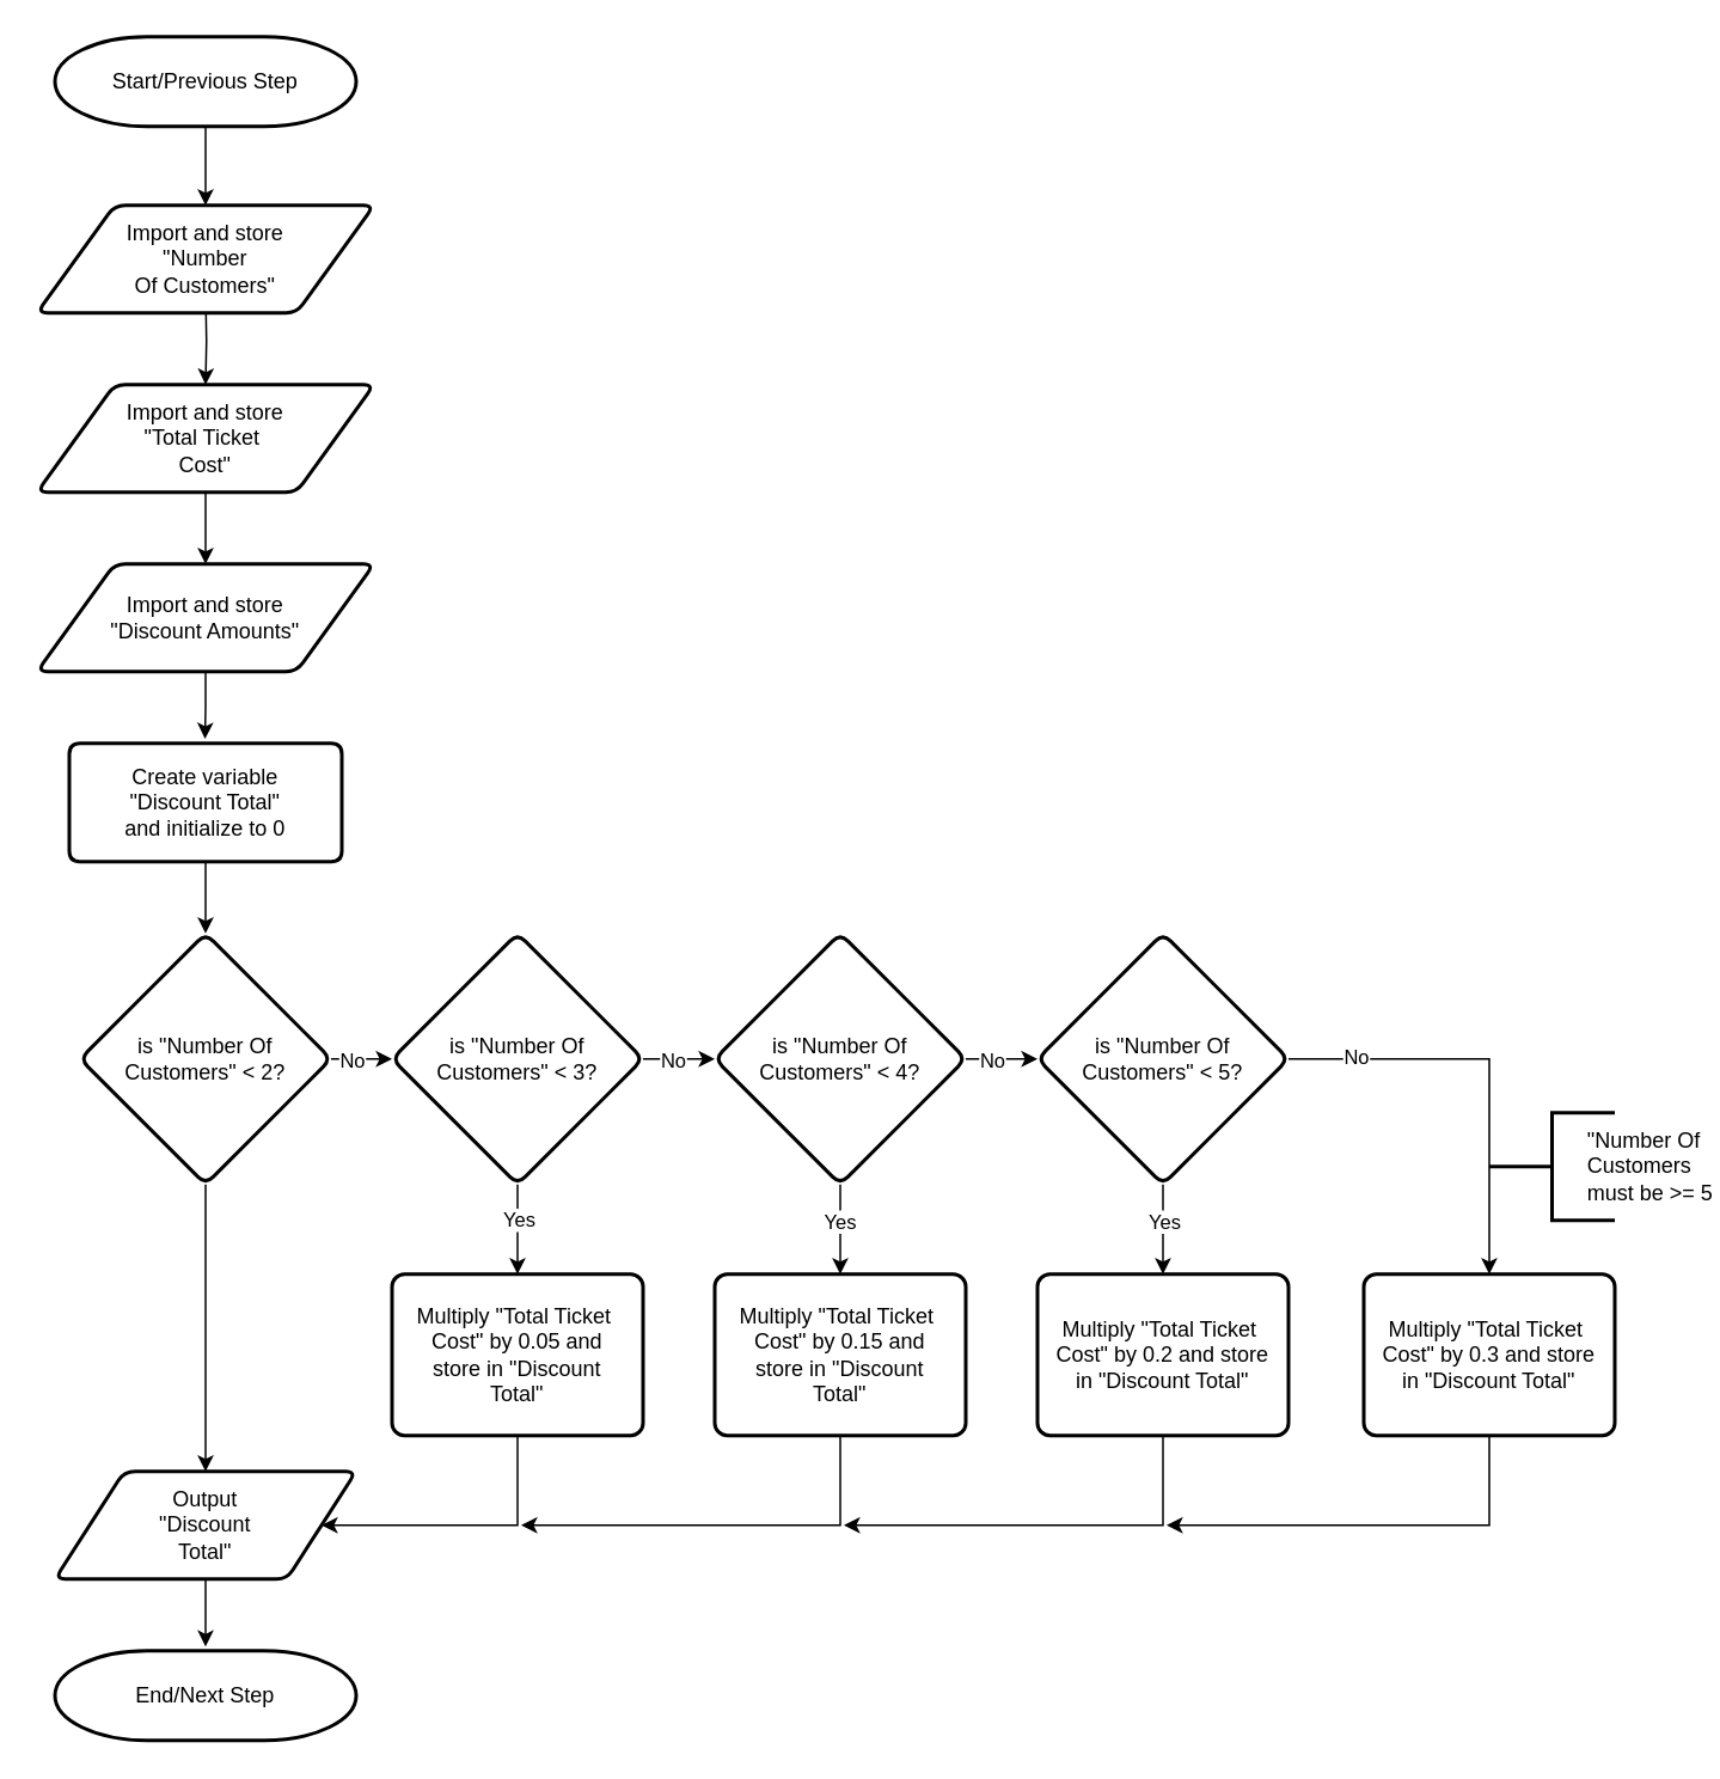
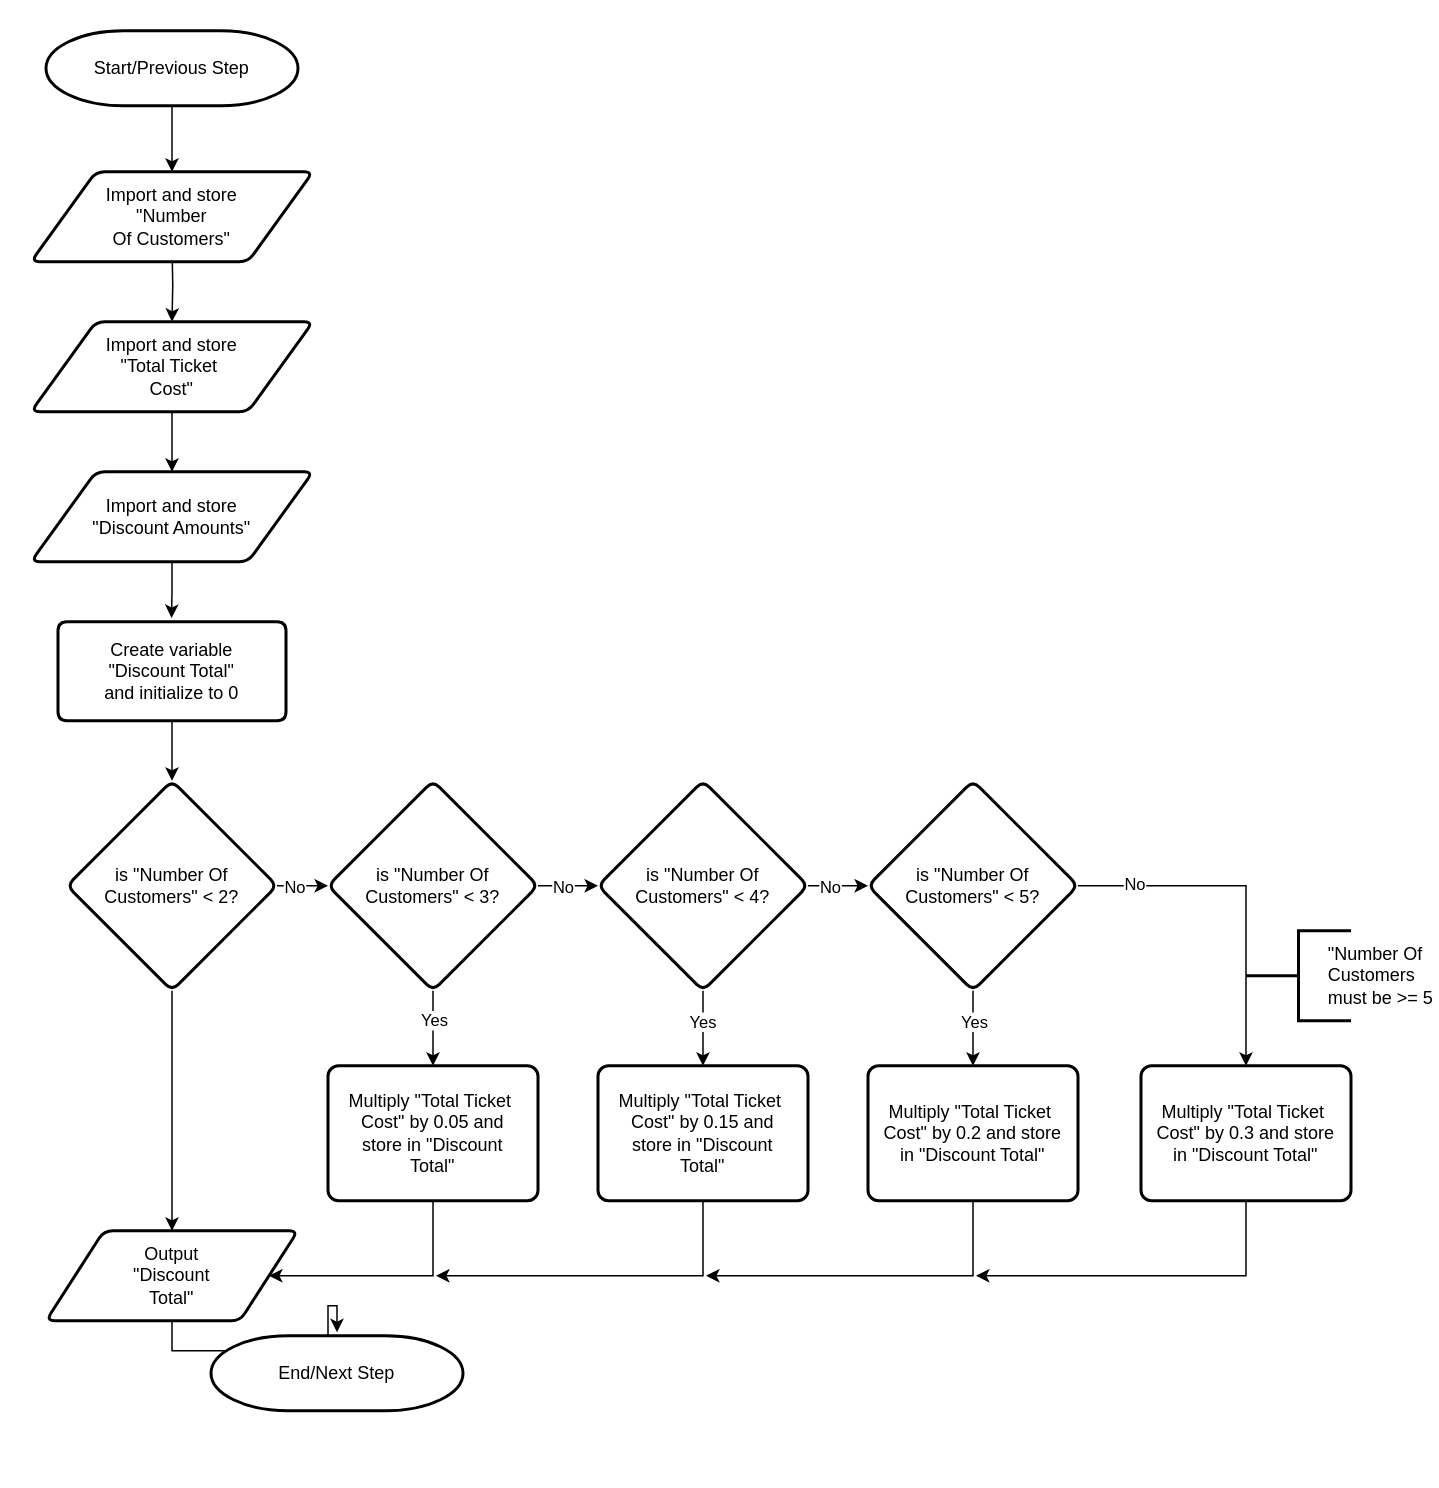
  <mxCell id="0" />
  <mxCell id="1" parent="0" />
  <mxCell id="2" value="Start/Previous Step" style="strokeWidth=2;html=1;shape=mxgraph.flowchart.terminator;whiteSpace=wrap;spacing=20;spacingTop=5;spacingBottom=5;spacingLeft=5;spacingRight=5;" parent="1" vertex="1"><mxGeometry x="30" y="20" width="168" height="50" as="geometry" /></mxCell>
  <mxCell id="3" value="" style="endArrow=classic;html=1;rounded=0;exitX=0.5;exitY=1;exitDx=0;exitDy=0;exitPerimeter=0;entryX=0.5;entryY=0;entryDx=0;entryDy=0;" parent="1" source="2" target="5" edge="1"><mxGeometry width="50" height="50" relative="1" as="geometry"><mxPoint x="90" y="184" as="sourcePoint" /><mxPoint x="114" y="64" as="targetPoint" /></mxGeometry></mxCell>
  <mxCell id="4" style="edgeStyle=orthogonalEdgeStyle;rounded=0;orthogonalLoop=1;jettySize=auto;html=1;entryX=0.5;entryY=0;entryDx=0;entryDy=0;spacing=12;spacingTop=5;spacingBottom=5;spacingLeft=5;spacingRight=5;" parent="1" target="7" edge="1"><mxGeometry relative="1" as="geometry"><mxPoint x="114.112" y="202.3" as="targetPoint" /><mxPoint x="114.034" y="164" as="sourcePoint" /></mxGeometry></mxCell>
  <mxCell id="5" value="Import and store &quot;Number Of&amp;nbsp;Customers&quot;" style="shape=parallelogram;html=1;strokeWidth=2;perimeter=parallelogramPerimeter;whiteSpace=wrap;rounded=1;arcSize=12;size=0.23;spacingLeft=30;spacingRight=30;spacing=20;" parent="1" vertex="1"><mxGeometry x="20" y="114" width="188" height="60" as="geometry" /></mxCell>
  <mxCell id="6" value="" style="edgeStyle=orthogonalEdgeStyle;rounded=0;orthogonalLoop=1;jettySize=auto;html=1;spacing=12;spacingTop=5;spacingBottom=5;spacingLeft=5;spacingRight=5;entryX=0.5;entryY=0;entryDx=0;entryDy=0;" parent="1" source="7" target="34" edge="1"><mxGeometry relative="1" as="geometry"><mxPoint x="114" y="314" as="targetPoint" /></mxGeometry></mxCell>
  <mxCell id="7" value="Import and store &quot;Total Ticket&amp;nbsp; Cost&quot;" style="shape=parallelogram;html=1;strokeWidth=2;perimeter=parallelogramPerimeter;whiteSpace=wrap;rounded=1;arcSize=12;size=0.23;spacing=20;spacingTop=20;spacingBottom=20;spacingLeft=30;spacingRight=30;" parent="1" vertex="1"><mxGeometry x="20" y="214" width="188" height="60" as="geometry" /></mxCell>
  <mxCell id="8" style="edgeStyle=orthogonalEdgeStyle;rounded=0;orthogonalLoop=1;jettySize=auto;html=1;entryX=0;entryY=0.5;entryDx=0;entryDy=0;spacing=12;spacingTop=5;spacingBottom=5;spacingLeft=5;spacingRight=5;" parent="1" source="10" target="25" edge="1"><mxGeometry relative="1" as="geometry"><mxPoint x="250" y="590" as="targetPoint" /></mxGeometry></mxCell>
  <mxCell id="9" value="No" style="edgeLabel;html=1;align=center;verticalAlign=middle;resizable=0;points=[];spacing=12;spacingTop=5;spacingBottom=5;spacingLeft=5;spacingRight=5;" parent="8" vertex="1" connectable="0"><mxGeometry x="0.068" relative="1" as="geometry"><mxPoint x="-4" as="offset" /></mxGeometry></mxCell>
  <mxCell id="10" value="&lt;p style=&quot;line-height: 120%;&quot;&gt;&lt;br&gt;is &quot;Number Of Customers&quot; &amp;lt; 2?&lt;br&gt;&amp;nbsp;&lt;/p&gt;" style="rhombus;whiteSpace=wrap;html=1;strokeWidth=2;rounded=1;arcSize=12;verticalAlign=middle;horizontal=1;spacing=20;spacingBottom=5;spacingTop=5;spacingLeft=5;spacingRight=5;" parent="1" vertex="1"><mxGeometry x="44" y="520" width="140" height="140" as="geometry" /></mxCell>
  <mxCell id="11" style="edgeStyle=orthogonalEdgeStyle;rounded=0;orthogonalLoop=1;jettySize=auto;html=1;entryX=0;entryY=0.5;entryDx=0;entryDy=0;spacing=12;spacingTop=5;spacingBottom=5;spacingLeft=5;spacingRight=5;" parent="1" source="15" target="20" edge="1"><mxGeometry relative="1" as="geometry"><mxPoint x="634" y="590" as="targetPoint" /></mxGeometry></mxCell>
  <mxCell id="12" value="No" style="edgeLabel;html=1;align=center;verticalAlign=middle;resizable=0;points=[];spacing=12;spacingTop=5;spacingBottom=5;spacingLeft=5;spacingRight=5;" parent="11" vertex="1" connectable="0"><mxGeometry x="0.068" relative="1" as="geometry"><mxPoint x="-7" as="offset" /></mxGeometry></mxCell>
  <mxCell id="13" value="" style="edgeStyle=orthogonalEdgeStyle;rounded=0;orthogonalLoop=1;jettySize=auto;html=1;" edge="1" parent="1" source="15" target="32"><mxGeometry relative="1" as="geometry" /></mxCell>
  <mxCell id="14" value="Yes" style="edgeLabel;html=1;align=center;verticalAlign=middle;resizable=0;points=[];" vertex="1" connectable="0" parent="13"><mxGeometry x="-0.193" y="-1" relative="1" as="geometry"><mxPoint as="offset" /></mxGeometry></mxCell>
  <mxCell id="15" value="&lt;p style=&quot;line-height: 120%;&quot;&gt;&lt;br&gt;is &quot;Number Of Customers&quot; &amp;lt; 4?&lt;br&gt;&amp;nbsp;&lt;/p&gt;" style="rhombus;whiteSpace=wrap;html=1;strokeWidth=2;rounded=1;arcSize=12;verticalAlign=middle;horizontal=1;spacing=20;spacingBottom=5;spacingTop=5;spacingLeft=5;spacingRight=5;" parent="1" vertex="1"><mxGeometry x="398" y="520" width="140" height="140" as="geometry" /></mxCell>
  <mxCell id="16" value="" style="edgeStyle=orthogonalEdgeStyle;rounded=0;orthogonalLoop=1;jettySize=auto;html=1;" edge="1" parent="1" source="20" target="40"><mxGeometry relative="1" as="geometry" /></mxCell>
  <mxCell id="17" value="Yes" style="edgeLabel;html=1;align=center;verticalAlign=middle;resizable=0;points=[];" vertex="1" connectable="0" parent="16"><mxGeometry x="-0.193" relative="1" as="geometry"><mxPoint as="offset" /></mxGeometry></mxCell>
  <mxCell id="18" style="edgeStyle=orthogonalEdgeStyle;rounded=0;orthogonalLoop=1;jettySize=auto;html=1;entryX=0.5;entryY=0;entryDx=0;entryDy=0;" edge="1" parent="1" source="20" target="42"><mxGeometry relative="1" as="geometry" /></mxCell>
  <mxCell id="19" value="No" style="edgeLabel;html=1;align=center;verticalAlign=middle;resizable=0;points=[];" vertex="1" connectable="0" parent="18"><mxGeometry x="-0.682" y="2" relative="1" as="geometry"><mxPoint as="offset" /></mxGeometry></mxCell>
  <mxCell id="20" value="&lt;p style=&quot;line-height: 120%;&quot;&gt;&lt;br&gt;is &quot;Number Of Customers&quot; &amp;lt; 5?&lt;br&gt;&amp;nbsp;&lt;/p&gt;" style="rhombus;whiteSpace=wrap;html=1;strokeWidth=2;rounded=1;arcSize=12;verticalAlign=middle;horizontal=1;spacing=20;spacingBottom=5;spacingTop=5;spacingLeft=5;spacingRight=5;" parent="1" vertex="1"><mxGeometry x="578" y="520" width="140" height="140" as="geometry" /></mxCell>
  <mxCell id="21" style="edgeStyle=orthogonalEdgeStyle;rounded=0;orthogonalLoop=1;jettySize=auto;html=1;entryX=0;entryY=0.5;entryDx=0;entryDy=0;spacing=12;spacingTop=5;spacingBottom=5;spacingLeft=5;spacingRight=5;" parent="1" source="25" target="15" edge="1"><mxGeometry relative="1" as="geometry"><mxPoint x="444" y="590" as="targetPoint" /></mxGeometry></mxCell>
  <mxCell id="22" value="No" style="edgeLabel;html=1;align=center;verticalAlign=middle;resizable=0;points=[];spacing=12;spacingTop=5;spacingBottom=5;spacingLeft=5;spacingRight=5;" parent="21" vertex="1" connectable="0"><mxGeometry x="0.068" relative="1" as="geometry"><mxPoint x="-5" as="offset" /></mxGeometry></mxCell>
  <mxCell id="23" value="" style="edgeStyle=orthogonalEdgeStyle;rounded=0;orthogonalLoop=1;jettySize=auto;html=1;" edge="1" parent="1" source="25" target="38"><mxGeometry relative="1" as="geometry" /></mxCell>
  <mxCell id="24" value="Yes" style="edgeLabel;html=1;align=center;verticalAlign=middle;resizable=0;points=[];" vertex="1" connectable="0" parent="23"><mxGeometry x="-0.249" relative="1" as="geometry"><mxPoint as="offset" /></mxGeometry></mxCell>
  <mxCell id="25" value="&lt;p style=&quot;line-height: 120%;&quot;&gt;&lt;br&gt;is &quot;Number Of Customers&quot;&amp;nbsp;&amp;lt; 3?&lt;br&gt;&amp;nbsp;&lt;/p&gt;" style="rhombus;whiteSpace=wrap;html=1;strokeWidth=2;rounded=1;arcSize=12;verticalAlign=middle;horizontal=1;spacing=20;spacingBottom=5;spacingTop=5;spacingLeft=5;spacingRight=5;" parent="1" vertex="1"><mxGeometry x="218" y="520" width="140" height="140" as="geometry" /></mxCell>
  <mxCell id="26" style="edgeStyle=orthogonalEdgeStyle;rounded=0;orthogonalLoop=1;jettySize=auto;html=1;entryX=0.5;entryY=0;entryDx=0;entryDy=0;spacing=12;spacingTop=5;spacingBottom=5;spacingLeft=5;spacingRight=5;" parent="1" source="27" target="10" edge="1"><mxGeometry relative="1" as="geometry" /></mxCell>
  <mxCell id="27" value="Create variable &quot;Discount Total&quot; and&amp;nbsp;initialize to 0" style="shape=parallelogram;html=1;strokeWidth=2;perimeter=parallelogramPerimeter;whiteSpace=wrap;rounded=1;arcSize=12;size=0;spacing=20;spacingTop=0;spacingBottom=0;spacingLeft=0;spacingRight=0;" parent="1" vertex="1"><mxGeometry x="38" y="414" width="152" height="66" as="geometry" /></mxCell>
  <mxCell id="28" style="edgeStyle=orthogonalEdgeStyle;rounded=0;orthogonalLoop=1;jettySize=auto;html=1;entryX=0.5;entryY=-0.047;entryDx=0;entryDy=0;entryPerimeter=0;" parent="1" source="29" target="36" edge="1"><mxGeometry relative="1" as="geometry"><mxPoint x="114" y="920" as="targetPoint" /></mxGeometry></mxCell>
  <mxCell id="29" value="Output &quot;Discount Total&quot;" style="shape=parallelogram;html=1;strokeWidth=2;perimeter=parallelogramPerimeter;whiteSpace=wrap;rounded=1;arcSize=12;size=0.23;spacing=20;spacingTop=20;spacingBottom=20;spacingLeft=30;spacingRight=30;" parent="1" vertex="1"><mxGeometry x="30" y="820" width="168" height="60" as="geometry" /></mxCell>
  <mxCell id="30" style="edgeStyle=orthogonalEdgeStyle;rounded=0;orthogonalLoop=1;jettySize=auto;html=1;entryX=1;entryY=0.5;entryDx=0;entryDy=0;exitX=0.5;exitY=1;exitDx=0;exitDy=0;" parent="1" target="29" edge="1" source="38"><mxGeometry relative="1" as="geometry"><mxPoint x="488.417" y="790" as="sourcePoint" /><Array as="points"><mxPoint x="288" y="850" /></Array></mxGeometry></mxCell>
  <mxCell id="31" style="edgeStyle=orthogonalEdgeStyle;rounded=0;orthogonalLoop=1;jettySize=auto;html=1;" edge="1" parent="1" source="32"><mxGeometry relative="1" as="geometry"><mxPoint x="290" y="850" as="targetPoint" /><Array as="points"><mxPoint x="468" y="850" /><mxPoint x="290" y="850" /></Array></mxGeometry></mxCell>
  <mxCell id="32" value="Multiply &quot;Total Ticket&amp;nbsp; Cost&quot; by 0.15 and store in &quot;Discount Total&quot;" style="rounded=1;whiteSpace=wrap;html=1;absoluteArcSize=1;arcSize=14;strokeWidth=2;spacing=10;spacingTop=0;spacingBottom=0;spacingLeft=0;spacingRight=0;" parent="1" vertex="1"><mxGeometry x="398" y="710" width="140" height="90" as="geometry" /></mxCell>
  <mxCell id="33" value="" style="edgeStyle=orthogonalEdgeStyle;rounded=0;orthogonalLoop=1;jettySize=auto;html=1;entryX=0.498;entryY=-0.037;entryDx=0;entryDy=0;entryPerimeter=0;" parent="1" source="34" target="27" edge="1"><mxGeometry relative="1" as="geometry"><mxPoint x="114" y="414" as="targetPoint" /></mxGeometry></mxCell>
  <mxCell id="34" value="Import and store &quot;Discount Amounts&quot;" style="shape=parallelogram;html=1;strokeWidth=2;perimeter=parallelogramPerimeter;whiteSpace=wrap;rounded=1;arcSize=12;size=0.23;spacing=20;spacingTop=20;spacingBottom=20;spacingLeft=20;spacingRight=20;" parent="1" vertex="1"><mxGeometry x="20" y="314" width="188" height="60" as="geometry" /></mxCell>
  <mxCell id="35" style="edgeStyle=orthogonalEdgeStyle;rounded=0;orthogonalLoop=1;jettySize=auto;html=1;entryX=0.5;entryY=0;entryDx=0;entryDy=0;entryPerimeter=0;" parent="1" source="10" target="29" edge="1"><mxGeometry relative="1" as="geometry" /></mxCell>
- <mxCell id="36" value="End/Next Step" style="strokeWidth=2;html=1;shape=mxgraph.flowchart.terminator;whiteSpace=wrap;spacing=20;spacingTop=5;spacingBottom=5;spacingLeft=5;spacingRight=5;" parent="1" vertex="1"><mxGeometry x="30" y="920" width="168" height="50" as="geometry" /></mxCell>
+ <mxCell id="36" value="End/Next Step" style="strokeWidth=2;html=1;shape=mxgraph.flowchart.terminator;whiteSpace=wrap;spacing=20;spacingTop=5;spacingBottom=5;spacingLeft=5;spacingRight=5;" parent="1" vertex="1"><mxGeometry x="140" y="890" width="168" height="50" as="geometry" /></mxCell>
  <mxCell id="37" value="&quot;Number Of Customers must be &gt;= 5" style="strokeWidth=2;shape=mxgraph.flowchart.annotation_2;align=left;labelPosition=right;pointerEvents=1;spacingRight=0;spacing=0;verticalLabelPosition=middle;verticalAlign=middle;spacingLeft=-15;resizeWidth=0;resizable=1;fixedWidth=0;autosize=0;movableLabel=1;labelPadding=0;overflow=visible;perimeterSpacing=0;whiteSpace=wrap;html=1;spacingTop=10;spacingBottom=10;" vertex="1" parent="1"><mxGeometry x="830" y="620" width="70" height="60" as="geometry" /></mxCell>
  <mxCell id="38" value="Multiply &quot;Total Ticket&amp;nbsp; Cost&quot; by 0.05 and store in &quot;Discount Total&quot;" style="rounded=1;whiteSpace=wrap;html=1;absoluteArcSize=1;arcSize=14;strokeWidth=2;spacing=10;spacingTop=0;spacingBottom=0;spacingLeft=0;spacingRight=0;" vertex="1" parent="1"><mxGeometry x="218" y="710" width="140" height="90" as="geometry" /></mxCell>
  <mxCell id="39" style="edgeStyle=orthogonalEdgeStyle;rounded=0;orthogonalLoop=1;jettySize=auto;html=1;" edge="1" parent="1" source="40"><mxGeometry relative="1" as="geometry"><mxPoint x="470" y="850" as="targetPoint" /><Array as="points"><mxPoint x="648" y="850" /></Array></mxGeometry></mxCell>
  <mxCell id="40" value="Multiply &quot;Total Ticket&amp;nbsp; Cost&quot; by 0.2 and store in &quot;Discount Total&quot;" style="rounded=1;whiteSpace=wrap;html=1;absoluteArcSize=1;arcSize=14;strokeWidth=2;spacing=10;spacingTop=0;spacingBottom=0;spacingLeft=0;spacingRight=0;" vertex="1" parent="1"><mxGeometry x="578" y="710" width="140" height="90" as="geometry" /></mxCell>
  <mxCell id="41" style="edgeStyle=orthogonalEdgeStyle;rounded=0;orthogonalLoop=1;jettySize=auto;html=1;" edge="1" parent="1" source="42"><mxGeometry relative="1" as="geometry"><mxPoint x="650" y="850" as="targetPoint" /><Array as="points"><mxPoint x="830" y="850" /><mxPoint x="650" y="850" /></Array></mxGeometry></mxCell>
  <mxCell id="42" value="Multiply &quot;Total Ticket&amp;nbsp; Cost&quot; by 0.3 and store in &quot;Discount Total&quot;" style="rounded=1;whiteSpace=wrap;html=1;absoluteArcSize=1;arcSize=14;strokeWidth=2;spacing=10;spacingTop=0;spacingBottom=0;spacingLeft=0;spacingRight=0;" vertex="1" parent="1"><mxGeometry x="760" y="710" width="140" height="90" as="geometry" /></mxCell>
